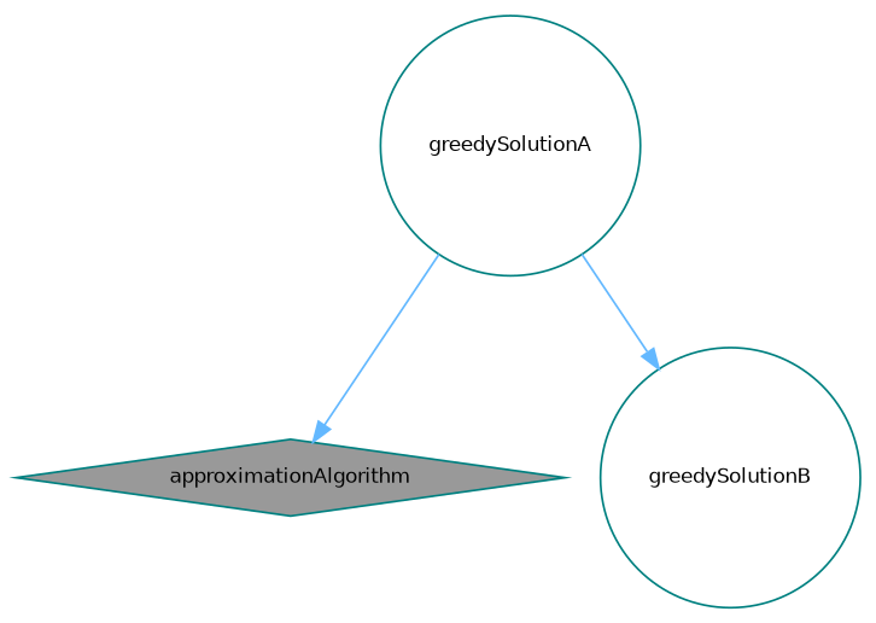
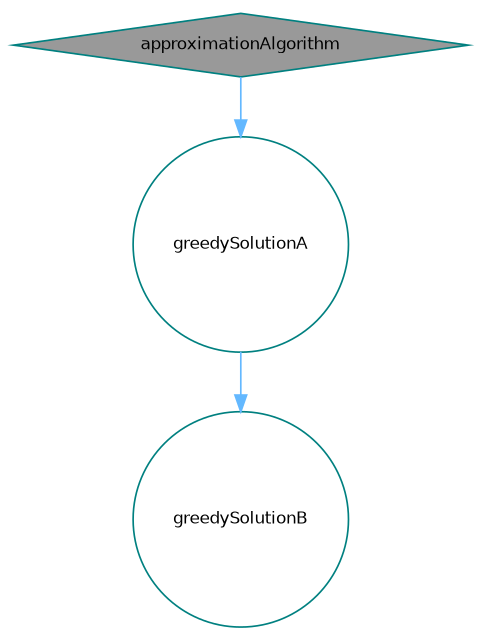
  digraph {
    rankdir=TB
    node [color=teal fillcolor=white fontname=Helvetica fontsize=10 shape=circle style=filled]
    edge [color=steelblue1 fontname=Helvetica fontsize=10 labelfontname=Helvetica labelfontsize=10 style=solid]
    n1 [fillcolor=grey60 fontcolor=black height=0.2 label=approximationAlgorithm shape=diamond width=0.4]
    n2 [height=0.2 label=greedySolutionA width=0.4]
    n3 [height=0.2 label=greedySolutionB width=0.4]
-   n2 -> n1
+   n1 -> n2
    n2 -> n3
  }
